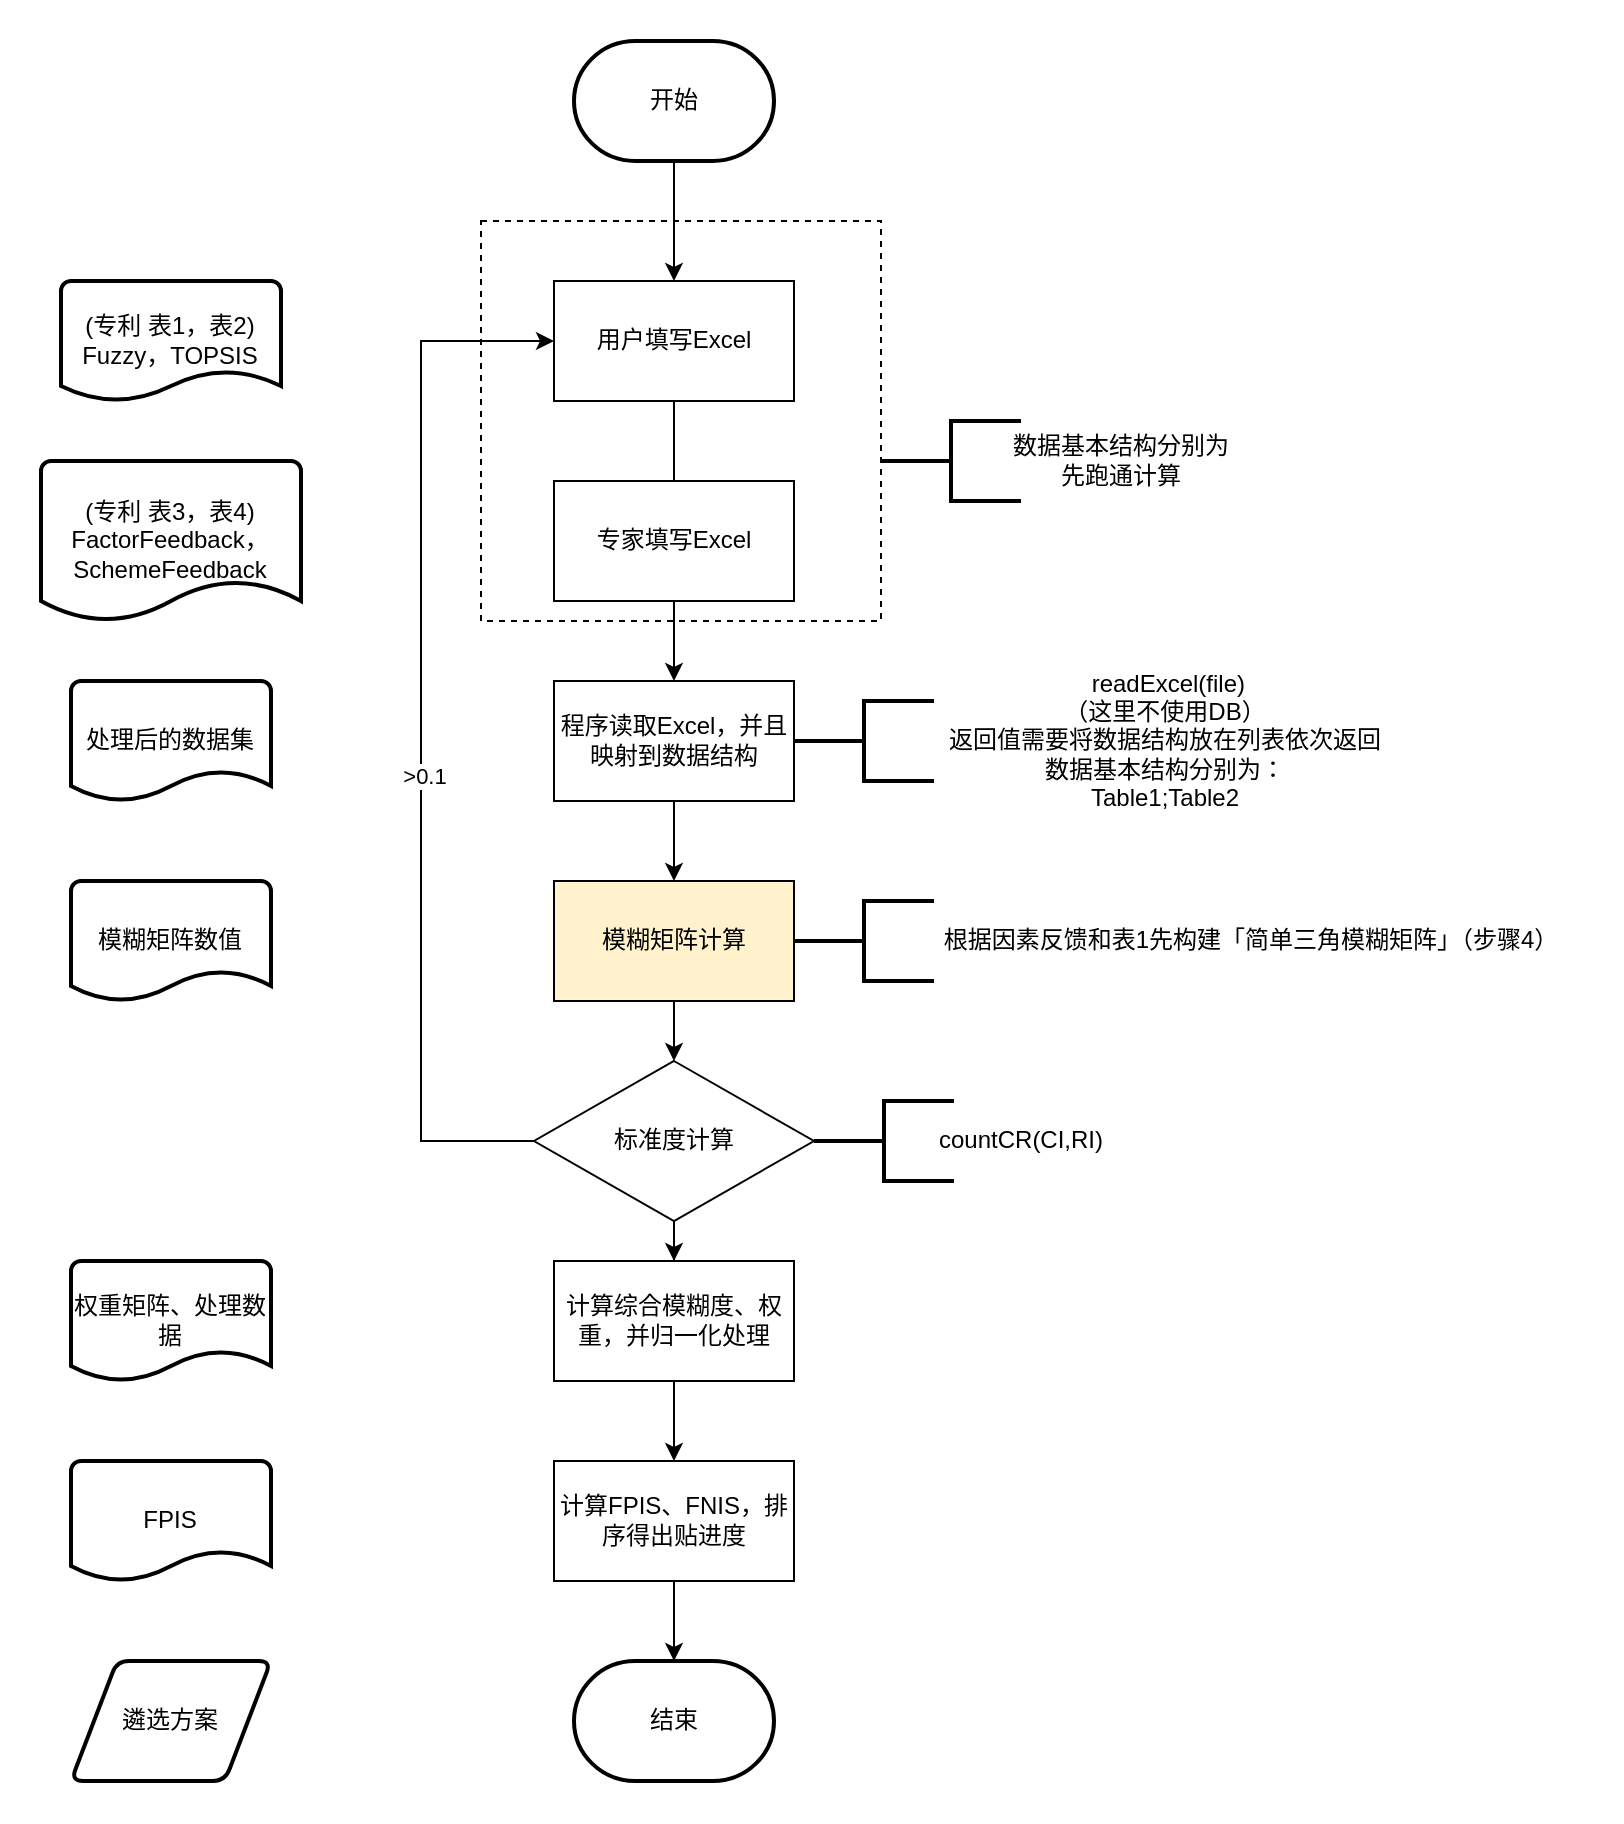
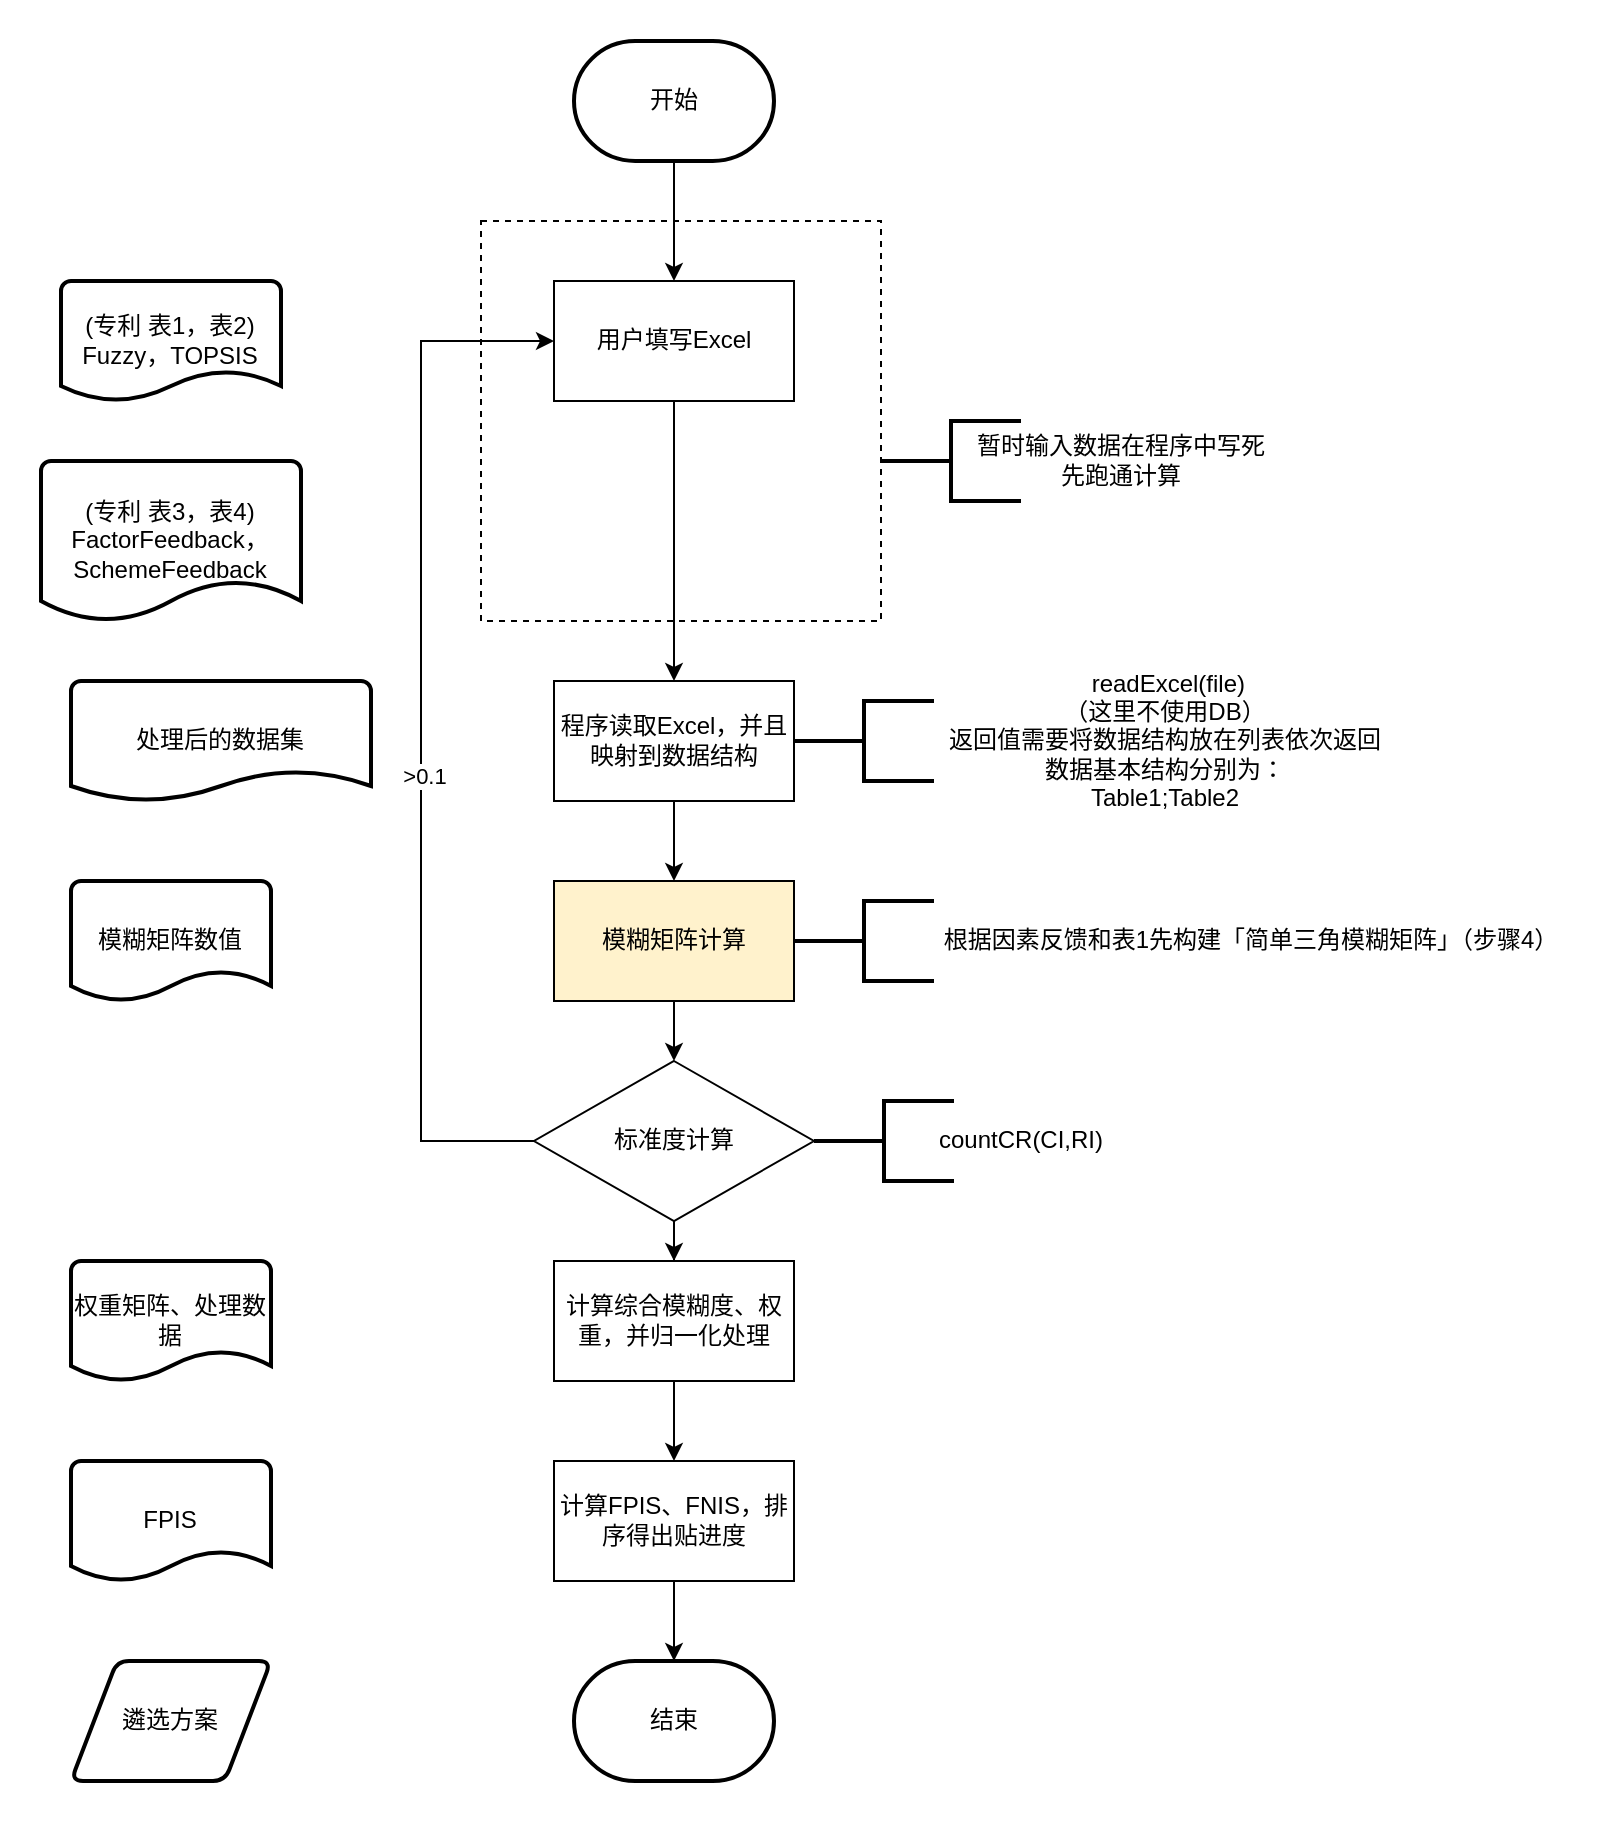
  <mxCell id="0" />
  <mxCell id="1" parent="0" />
  <mxCell id="2" value="" style="rounded=0;whiteSpace=wrap;html=1;dashed=1;" parent="1" vertex="1"><mxGeometry x="240" y="110" width="200" height="200" as="geometry" /></mxCell>
  <mxCell id="3" style="edgeStyle=orthogonalEdgeStyle;rounded=0;orthogonalLoop=1;jettySize=auto;html=1;exitX=0.5;exitY=1;exitDx=0;exitDy=0;exitPerimeter=0;entryX=0.5;entryY=0;entryDx=0;entryDy=0;" parent="1" source="4" target="6" edge="1"><mxGeometry relative="1" as="geometry" /></mxCell>
  <mxCell id="4" value="开始" style="strokeWidth=2;html=1;shape=mxgraph.flowchart.terminator;whiteSpace=wrap;" parent="1" vertex="1"><mxGeometry x="286.5" y="20" width="100" height="60" as="geometry" /></mxCell>
  <mxCell id="5" value="" style="edgeStyle=orthogonalEdgeStyle;rounded=0;orthogonalLoop=1;jettySize=auto;html=1;" parent="1" source="6" target="8" edge="1"><mxGeometry relative="1" as="geometry" /></mxCell>
  <mxCell id="6" value="用户填写Excel" style="rounded=0;whiteSpace=wrap;html=1;" parent="1" vertex="1"><mxGeometry x="276.5" y="140" width="120" height="60" as="geometry" /></mxCell>
  <mxCell id="7" value="" style="edgeStyle=orthogonalEdgeStyle;rounded=0;orthogonalLoop=1;jettySize=auto;html=1;" parent="1" source="8" target="10" edge="1"><mxGeometry relative="1" as="geometry" /></mxCell>
  <mxCell id="8" value="程序读取Excel，并且映射到数据结构" style="rounded=0;whiteSpace=wrap;html=1;" parent="1" vertex="1"><mxGeometry x="276.5" y="340" width="120" height="60" as="geometry" /></mxCell>
  <mxCell id="9" value="" style="edgeStyle=orthogonalEdgeStyle;rounded=0;orthogonalLoop=1;jettySize=auto;html=1;" parent="1" source="10" target="14" edge="1"><mxGeometry relative="1" as="geometry" /></mxCell>
  <mxCell id="10" value="模糊矩阵计算" style="rounded=0;whiteSpace=wrap;html=1;fillColor=#fff2cc;" parent="1" vertex="1"><mxGeometry x="276.5" y="440" width="120" height="60" as="geometry" /></mxCell>
  <mxCell id="11" value="" style="edgeStyle=orthogonalEdgeStyle;rounded=0;orthogonalLoop=1;jettySize=auto;html=1;" parent="1" source="14" target="16" edge="1"><mxGeometry relative="1" as="geometry" /></mxCell>
  <mxCell id="12" style="edgeStyle=orthogonalEdgeStyle;rounded=0;orthogonalLoop=1;jettySize=auto;html=1;exitX=0;exitY=0.5;exitDx=0;exitDy=0;entryX=0;entryY=0.5;entryDx=0;entryDy=0;" parent="1" source="14" target="6" edge="1"><mxGeometry relative="1" as="geometry"><Array as="points"><mxPoint x="210" y="570" /><mxPoint x="210" y="170" /></Array></mxGeometry></mxCell>
  <mxCell id="13" value="&amp;gt;0.1" style="edgeLabel;html=1;align=center;verticalAlign=middle;resizable=0;points=[];" parent="12" vertex="1" connectable="0"><mxGeometry x="-0.082" y="-1" relative="1" as="geometry"><mxPoint y="1" as="offset" /></mxGeometry></mxCell>
  <mxCell id="14" value="标准度计算" style="rhombus;whiteSpace=wrap;html=1;" parent="1" vertex="1"><mxGeometry x="266.5" y="530" width="140" height="80" as="geometry" /></mxCell>
  <mxCell id="15" value="" style="edgeStyle=orthogonalEdgeStyle;rounded=0;orthogonalLoop=1;jettySize=auto;html=1;" parent="1" source="16" target="18" edge="1"><mxGeometry relative="1" as="geometry" /></mxCell>
  <mxCell id="16" value="计算综合模糊度、权重，并归一化处理" style="rounded=0;whiteSpace=wrap;html=1;" parent="1" vertex="1"><mxGeometry x="276.5" y="630" width="120" height="60" as="geometry" /></mxCell>
  <mxCell id="17" value="" style="edgeStyle=orthogonalEdgeStyle;rounded=0;orthogonalLoop=1;jettySize=auto;html=1;" parent="1" source="18" target="19" edge="1"><mxGeometry relative="1" as="geometry" /></mxCell>
  <mxCell id="18" value="计算FPIS、FNIS，排序得出贴进度" style="rounded=0;whiteSpace=wrap;html=1;" parent="1" vertex="1"><mxGeometry x="276.5" y="730" width="120" height="60" as="geometry" /></mxCell>
  <mxCell id="19" value="结束" style="strokeWidth=2;html=1;shape=mxgraph.flowchart.terminator;whiteSpace=wrap;" parent="1" vertex="1"><mxGeometry x="286.5" y="830" width="100" height="60" as="geometry" /></mxCell>
  <mxCell id="20" value="(专利 表1，表2)&lt;br&gt;Fuzzy，TOPSIS" style="strokeWidth=2;html=1;shape=mxgraph.flowchart.document2;whiteSpace=wrap;size=0.25;" parent="1" vertex="1"><mxGeometry x="30" y="140" width="110" height="60" as="geometry" /></mxCell>
- <mxCell id="21" value="处理后的数据集" style="strokeWidth=2;html=1;shape=mxgraph.flowchart.document2;whiteSpace=wrap;size=0.25;" parent="1" vertex="1"><mxGeometry x="35" y="340" width="100" height="60" as="geometry" /></mxCell>
+ <mxCell id="21" value="处理后的数据集" style="strokeWidth=2;html=1;shape=mxgraph.flowchart.document2;whiteSpace=wrap;size=0.25;" parent="1" vertex="1"><mxGeometry x="35" y="340" width="150" height="60" as="geometry" /></mxCell>
  <mxCell id="22" value="模糊矩阵数值" style="strokeWidth=2;html=1;shape=mxgraph.flowchart.document2;whiteSpace=wrap;size=0.25;" parent="1" vertex="1"><mxGeometry x="35" y="440" width="100" height="60" as="geometry" /></mxCell>
  <mxCell id="23" value="FPIS" style="strokeWidth=2;html=1;shape=mxgraph.flowchart.document2;whiteSpace=wrap;size=0.25;" parent="1" vertex="1"><mxGeometry x="35" y="730" width="100" height="60" as="geometry" /></mxCell>
  <mxCell id="24" value="权重矩阵、处理数据" style="strokeWidth=2;html=1;shape=mxgraph.flowchart.document2;whiteSpace=wrap;size=0.25;" parent="1" vertex="1"><mxGeometry x="35" y="630" width="100" height="60" as="geometry" /></mxCell>
  <mxCell id="25" value="遴选方案" style="shape=parallelogram;html=1;strokeWidth=2;perimeter=parallelogramPerimeter;whiteSpace=wrap;rounded=1;arcSize=12;size=0.23;" parent="1" vertex="1"><mxGeometry x="35" y="830" width="100" height="60" as="geometry" /></mxCell>
- <mxCell id="26" value="专家填写Excel" style="rounded=0;whiteSpace=wrap;html=1;" parent="1" vertex="1"><mxGeometry x="276.5" y="240" width="120" height="60" as="geometry" /></mxCell>
  <mxCell id="27" value="(专利 表3，表4)&lt;br&gt;&lt;span&gt;FactorFeedback，&lt;br&gt;&lt;/span&gt;&lt;span&gt;SchemeFeedback&lt;/span&gt;" style="strokeWidth=2;html=1;shape=mxgraph.flowchart.document2;whiteSpace=wrap;size=0.25;" parent="1" vertex="1"><mxGeometry x="20" y="230" width="130" height="80" as="geometry" /></mxCell>
  <mxCell id="28" value="" style="strokeWidth=2;html=1;shape=mxgraph.flowchart.annotation_2;align=left;labelPosition=right;pointerEvents=1;" parent="1" vertex="1"><mxGeometry x="396.5" y="350" width="70" height="40" as="geometry" /></mxCell>
  <mxCell id="29" value="&amp;nbsp;readExcel(file)&lt;br&gt;（这里不使用DB）&lt;br&gt;返回值需要将数据结构放在列表依次返回&lt;br&gt;数据基本结构分别为：&lt;br&gt;Table1;Table2" style="text;html=1;align=center;verticalAlign=middle;resizable=0;points=[];autosize=1;strokeColor=none;fillColor=none;" parent="1" vertex="1"><mxGeometry x="466.5" y="330" width="230" height="80" as="geometry" /></mxCell>
  <mxCell id="30" value="" style="strokeWidth=2;html=1;shape=mxgraph.flowchart.annotation_2;align=left;labelPosition=right;pointerEvents=1;" parent="1" vertex="1"><mxGeometry x="396.5" y="450" width="70" height="40" as="geometry" /></mxCell>
  <mxCell id="31" value="根据因素反馈和表1先构建「简单三角模糊矩阵」（步骤4）" style="text;html=1;align=center;verticalAlign=middle;resizable=0;points=[];autosize=1;strokeColor=none;fillColor=none;" parent="1" vertex="1"><mxGeometry x="460" y="460" width="330" height="20" as="geometry" /></mxCell>
  <mxCell id="32" value="" style="strokeWidth=2;html=1;shape=mxgraph.flowchart.annotation_2;align=left;labelPosition=right;pointerEvents=1;" parent="1" vertex="1"><mxGeometry x="440" y="210" width="70" height="40" as="geometry" /></mxCell>
- <mxCell id="33" value="数据基本结构分别为&lt;br&gt;先跑通计算" style="text;html=1;align=center;verticalAlign=middle;resizable=0;points=[];autosize=1;strokeColor=none;fillColor=none;" parent="1" vertex="1"><mxGeometry x="480" y="215" width="160" height="30" as="geometry" /></mxCell>
+ <mxCell id="33" value="暂时输入数据在程序中写死&lt;br&gt;先跑通计算" style="text;html=1;align=center;verticalAlign=middle;resizable=0;points=[];autosize=1;strokeColor=none;fillColor=none;" parent="1" vertex="1"><mxGeometry x="480" y="215" width="160" height="30" as="geometry" /></mxCell>
  <mxCell id="34" value="" style="strokeWidth=2;html=1;shape=mxgraph.flowchart.annotation_2;align=left;labelPosition=right;pointerEvents=1;" parent="1" vertex="1"><mxGeometry x="406.5" y="550" width="70" height="40" as="geometry" /></mxCell>
  <mxCell id="35" value="countCR(CI,RI)" style="text;html=1;align=center;verticalAlign=middle;resizable=0;points=[];autosize=1;strokeColor=none;fillColor=none;" parent="1" vertex="1"><mxGeometry x="460" y="560" width="100" height="20" as="geometry" /></mxCell>
